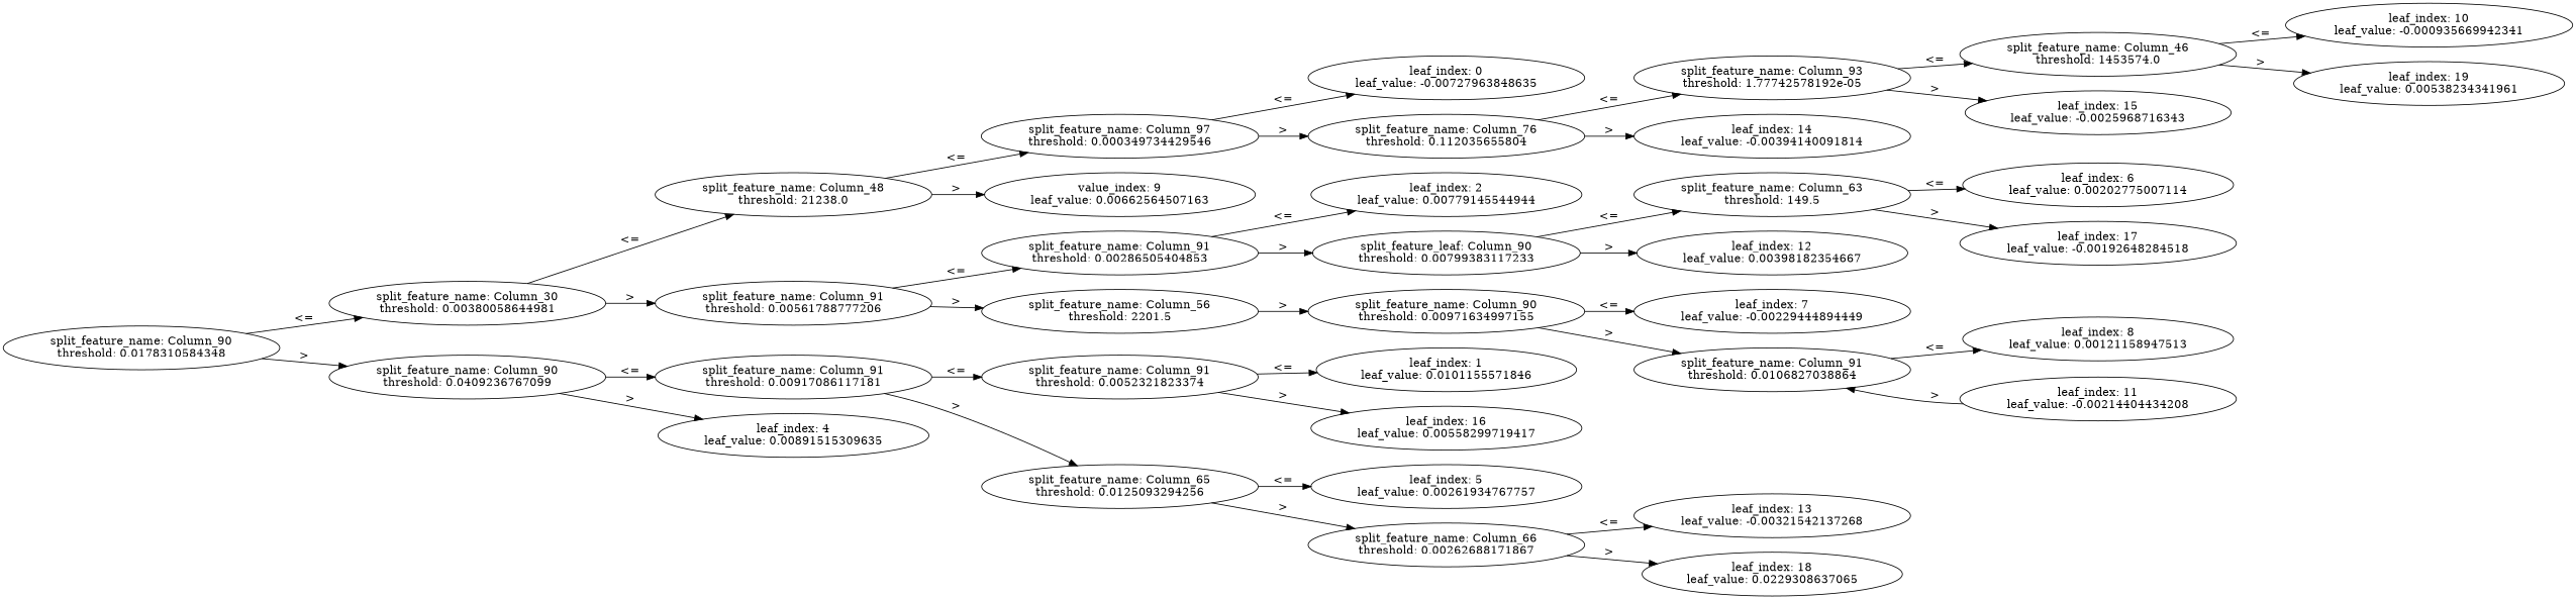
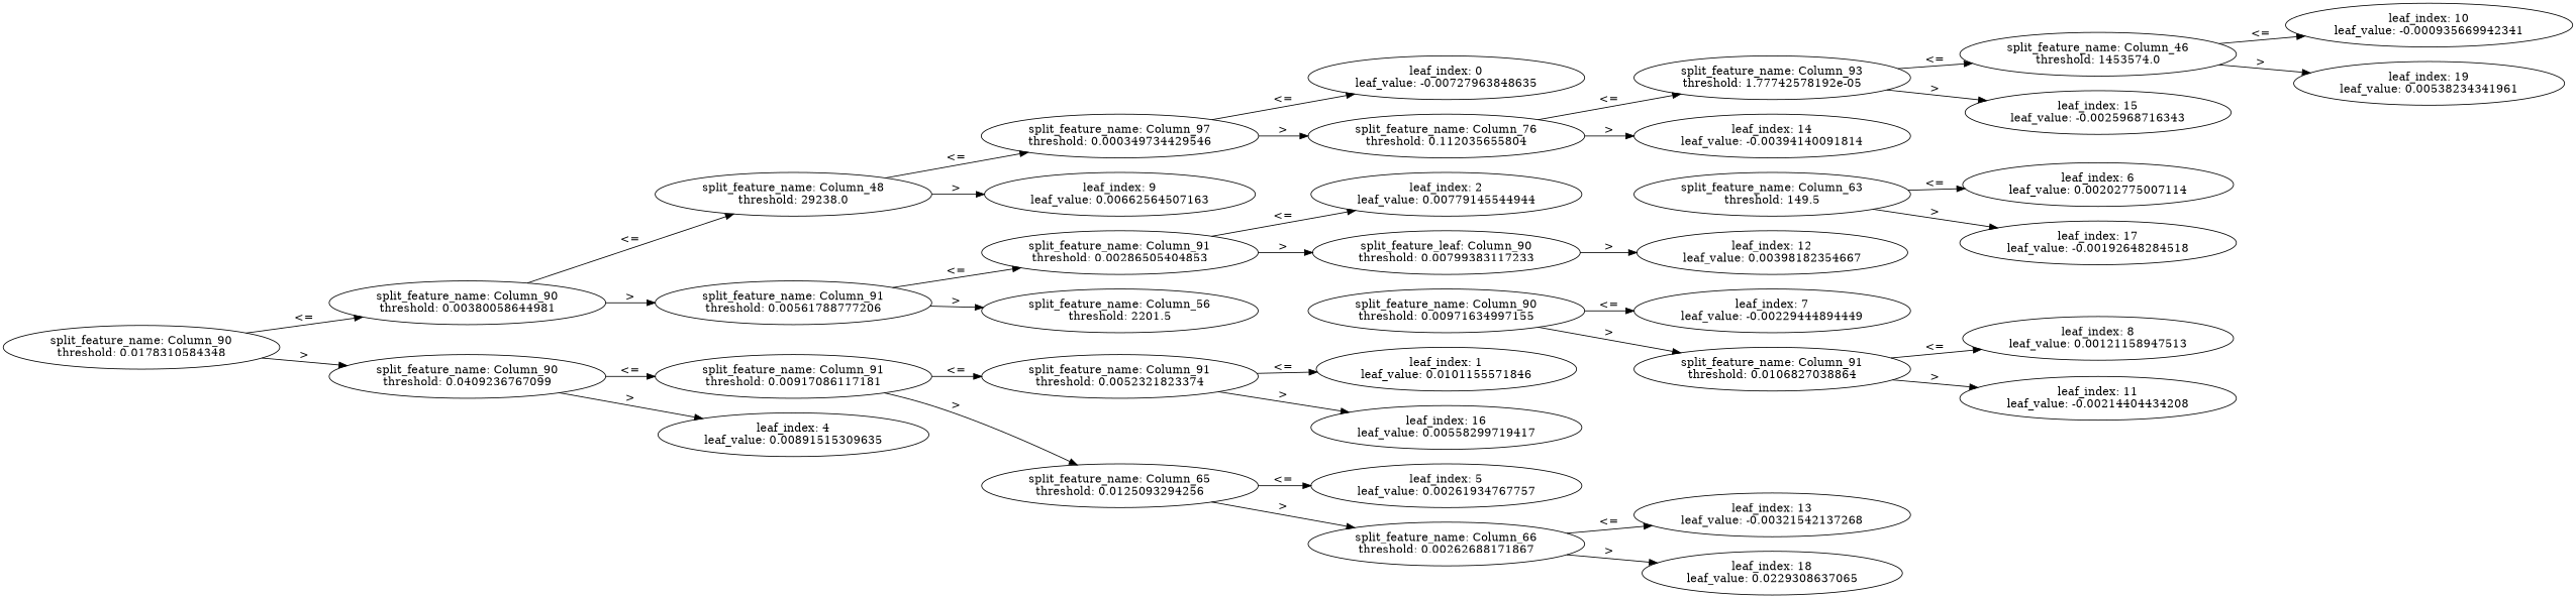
  digraph {
    rankdir=LR
    n1 [label="split_feature_name: Column_90\nthreshold: 0.0178310584348"]
-   n2 [label="split_feature_name: Column_30\nthreshold: 0.00380058644981"]
+   n2 [label="split_feature_name: Column_90\nthreshold: 0.00380058644981"]
    n3 [label="split_feature_name: Column_90\nthreshold: 0.0409236767099"]
-   n4 [label="split_feature_name: Column_48\nthreshold: 21238.0"]
+   n4 [label="split_feature_name: Column_48\nthreshold: 29238.0"]
    n5 [label="split_feature_name: Column_91\nthreshold: 0.00561788777206"]
    n6 [label="split_feature_name: Column_91\nthreshold: 0.00917086117181"]
    n7 [label="leaf_index: 4\nleaf_value: 0.00891515309635"]
    n8 [label="split_feature_name: Column_97\nthreshold: 0.000349734429546"]
-   n9 [label="value_index: 9\nleaf_value: 0.00662564507163"]
+   n9 [label="leaf_index: 9\nleaf_value: 0.00662564507163"]
    n10 [label="split_feature_name: Column_91\nthreshold: 0.00286505404853"]
    n11 [label="split_feature_name: Column_56\nthreshold: 2201.5"]
    n12 [label="leaf_index: 0\nleaf_value: -0.00727963848635"]
    n13 [label="split_feature_name: Column_76\nthreshold: 0.112035655804"]
    n14 [label="split_feature_name: Column_93\nthreshold: 1.77742578192e-05"]
    n15 [label="leaf_index: 14\nleaf_value: -0.00394140091814"]
    n16 [label="split_feature_name: Column_46\nthreshold: 1453574.0"]
    n17 [label="leaf_index: 15\nleaf_value: -0.0025968716343"]
    n18 [label="leaf_index: 10\nleaf_value: -0.000935669942341"]
    n19 [label="leaf_index: 19\nleaf_value: 0.00538234341961"]
    n20 [label="leaf_index: 2\nleaf_value: 0.00779145544944"]
    n21 [label="split_feature_leaf: Column_90\nthreshold: 0.00799383117233"]
    n22 [label="split_feature_name: Column_90\nthreshold: 0.00971634997155"]
    n23 [label="split_feature_name: Column_63\nthreshold: 149.5"]
    n24 [label="leaf_index: 12\nleaf_value: 0.00398182354667"]
    n25 [label="leaf_index: 6\nleaf_value: 0.00202775007114"]
    n26 [label="leaf_index: 17\nleaf_value: -0.00192648284518"]
    n27 [label="leaf_index: 7\nleaf_value: -0.00229444894449"]
    n28 [label="split_feature_name: Column_91\nthreshold: 0.0106827038864"]
    n29 [label="leaf_index: 8\nleaf_value: 0.00121158947513"]
    n30 [label="leaf_index: 11\nleaf_value: -0.00214404434208"]
    n31 [label="split_feature_name: Column_91\nthreshold: 0.0052321823374"]
    n32 [label="split_feature_name: Column_65\nthreshold: 0.0125093294256"]
    n33 [label="leaf_index: 1\nleaf_value: 0.0101155571846"]
    n34 [label="leaf_index: 16\nleaf_value: 0.00558299719417"]
    n35 [label="leaf_index: 5\nleaf_value: 0.00261934767757"]
    n36 [label="split_feature_name: Column_66\nthreshold: 0.00262688171867"]
    n37 [label="leaf_index: 13\nleaf_value: -0.00321542137268"]
    n38 [label="leaf_index: 18\nleaf_value: 0.0229308637065"]
    n1 -> n2 [label="<="]
    n1 -> n3 [label=">"]
    n2 -> n4 [label="<="]
    n2 -> n5 [label=">"]
    n3 -> n6 [label="<="]
    n3 -> n7 [label=">"]
    n4 -> n8 [label="<="]
    n4 -> n9 [label=">"]
    n5 -> n10 [label="<="]
    n5 -> n11 [label=">"]
    n6 -> n31 [label="<="]
    n6 -> n32 [label=">"]
    n8 -> n12 [label="<="]
    n8 -> n13 [label=">"]
    n10 -> n20 [label="<="]
    n10 -> n21 [label=">"]
-   n11 -> n22 [label=">"]
    n13 -> n14 [label="<="]
    n13 -> n15 [label=">"]
    n14 -> n16 [label="<="]
    n14 -> n17 [label=">"]
    n16 -> n18 [label="<="]
    n16 -> n19 [label=">"]
-   n21 -> n23 [label="<="]
    n21 -> n24 [label=">"]
    n22 -> n27 [label="<="]
    n22 -> n28 [label=">"]
    n23 -> n25 [label="<="]
    n23 -> n26 [label=">"]
    n28 -> n29 [label="<="]
-   n30 -> n28 [label=">"]
+   n28 -> n30 [label=">"]
    n31 -> n33 [label="<="]
    n31 -> n34 [label=">"]
    n32 -> n35 [label="<="]
    n32 -> n36 [label=">"]
    n36 -> n37 [label="<="]
    n36 -> n38 [label=">"]
  }
